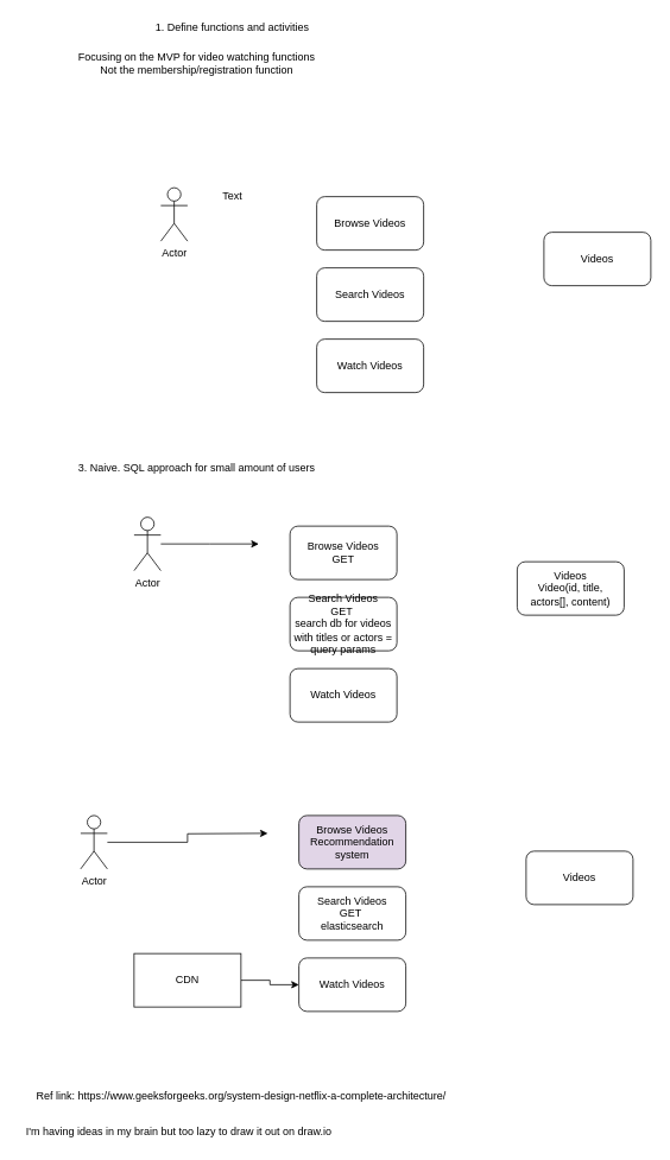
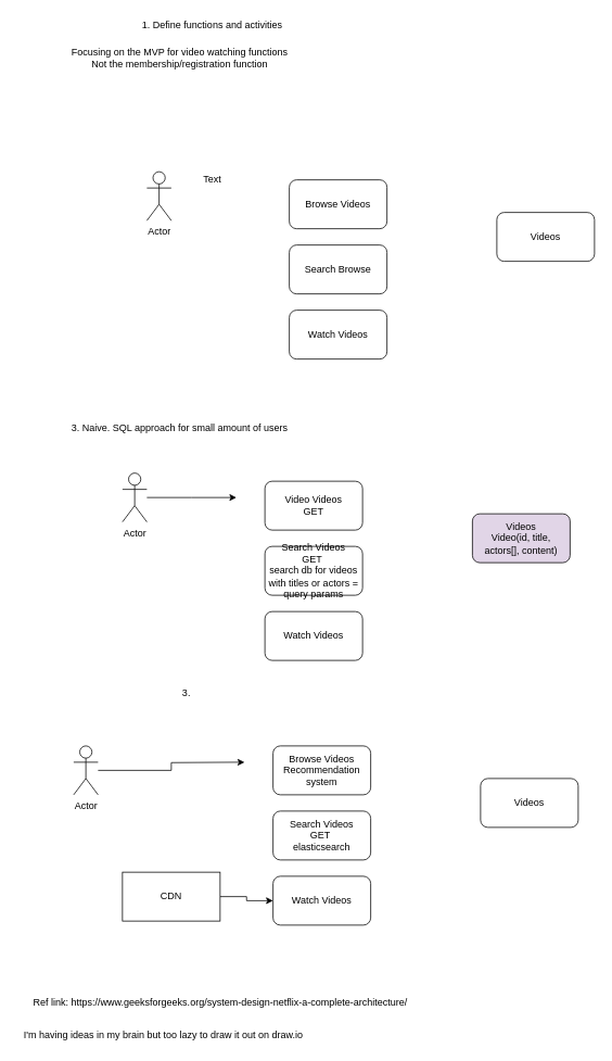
  <mxCell id="0" />
  <mxCell id="1" parent="0" />
  <mxCell id="2" value="1. Define functions and activities&lt;br&gt;" style="text;html=1;align=center;verticalAlign=middle;resizable=0;points=[];autosize=1;strokeColor=none;" vertex="1" parent="1"><mxGeometry x="165" y="20" width="190" height="20" as="geometry" /></mxCell>
  <mxCell id="3" value="Actor" style="shape=umlActor;verticalLabelPosition=bottom;verticalAlign=top;html=1;outlineConnect=0;" vertex="1" parent="1"><mxGeometry x="180" y="210" width="30" height="60" as="geometry" /></mxCell>
  <mxCell id="4" value="Text" style="text;html=1;align=center;verticalAlign=middle;resizable=0;points=[];autosize=1;strokeColor=none;" vertex="1" parent="1"><mxGeometry x="240" y="210" width="40" height="20" as="geometry" /></mxCell>
  <mxCell id="5" value="Watch Videos" style="rounded=1;whiteSpace=wrap;html=1;" vertex="1" parent="1"><mxGeometry x="355" y="380" width="120" height="60" as="geometry" /></mxCell>
  <mxCell id="6" value="Browse Videos" style="rounded=1;whiteSpace=wrap;html=1;" vertex="1" parent="1"><mxGeometry x="355" y="220" width="120" height="60" as="geometry" /></mxCell>
- <mxCell id="7" value="Search Videos" style="rounded=1;whiteSpace=wrap;html=1;" vertex="1" parent="1"><mxGeometry x="355" y="300" width="120" height="60" as="geometry" /></mxCell>
+ <mxCell id="7" value="Search Browse" style="rounded=1;whiteSpace=wrap;html=1;" vertex="1" parent="1"><mxGeometry x="355" y="300" width="120" height="60" as="geometry" /></mxCell>
  <mxCell id="8" value="Focusing on the MVP for video watching functions&lt;br&gt;Not the membership/registration function&lt;br&gt;" style="text;html=1;align=center;verticalAlign=middle;resizable=0;points=[];autosize=1;strokeColor=none;" vertex="1" parent="1"><mxGeometry x="80" y="55" width="280" height="30" as="geometry" /></mxCell>
  <mxCell id="9" value="Videos" style="rounded=1;whiteSpace=wrap;html=1;" vertex="1" parent="1"><mxGeometry x="610" y="260" width="120" height="60" as="geometry" /></mxCell>
  <mxCell id="10" value="3. Naive. SQL approach for small amount of users" style="text;html=1;align=center;verticalAlign=middle;resizable=0;points=[];autosize=1;strokeColor=none;" vertex="1" parent="1"><mxGeometry x="80" y="515" width="280" height="20" as="geometry" /></mxCell>
  <mxCell id="11" style="edgeStyle=orthogonalEdgeStyle;rounded=0;orthogonalLoop=1;jettySize=auto;html=1;" edge="1" parent="1" source="12"><mxGeometry relative="1" as="geometry"><mxPoint x="290" y="610" as="targetPoint" /></mxGeometry></mxCell>
  <mxCell id="12" value="Actor" style="shape=umlActor;verticalLabelPosition=bottom;verticalAlign=top;html=1;outlineConnect=0;" vertex="1" parent="1"><mxGeometry x="150" y="580" width="30" height="60" as="geometry" /></mxCell>
  <mxCell id="13" value="Watch Videos" style="rounded=1;whiteSpace=wrap;html=1;" vertex="1" parent="1"><mxGeometry x="325" y="750" width="120" height="60" as="geometry" /></mxCell>
- <mxCell id="14" value="Browse Videos&lt;br&gt;GET&lt;br&gt;" style="rounded=1;whiteSpace=wrap;html=1;" vertex="1" parent="1"><mxGeometry x="325" y="590" width="120" height="60" as="geometry" /></mxCell>
+ <mxCell id="14" value="Video Videos&lt;br&gt;GET&lt;br&gt;" style="rounded=1;whiteSpace=wrap;html=1;" vertex="1" parent="1"><mxGeometry x="325" y="590" width="120" height="60" as="geometry" /></mxCell>
  <mxCell id="15" value="Search Videos&lt;br&gt;GET&amp;nbsp;&lt;br&gt;search db for videos with titles or actors = query params" style="rounded=1;whiteSpace=wrap;html=1;" vertex="1" parent="1"><mxGeometry x="325" y="670" width="120" height="60" as="geometry" /></mxCell>
- <mxCell id="16" value="Videos&lt;br&gt;Video(id, title, actors[], content)" style="rounded=1;whiteSpace=wrap;html=1;" vertex="1" parent="1"><mxGeometry x="580" y="630" width="120" height="60" as="geometry" /></mxCell>
+ <mxCell id="16" value="Videos&lt;br&gt;Video(id, title, actors[], content)" style="rounded=1;whiteSpace=wrap;html=1;fillColor=#e1d5e7;" vertex="1" parent="1"><mxGeometry x="580" y="630" width="120" height="60" as="geometry" /></mxCell>
+ <mxCell id="17" value="3.&amp;nbsp;" style="text;html=1;align=center;verticalAlign=middle;resizable=0;points=[];autosize=1;strokeColor=none;" vertex="1" parent="1"><mxGeometry x="215" y="840" width="30" height="20" as="geometry" /></mxCell>
  <mxCell id="18" style="edgeStyle=orthogonalEdgeStyle;rounded=0;orthogonalLoop=1;jettySize=auto;html=1;" edge="1" parent="1" source="19"><mxGeometry relative="1" as="geometry"><mxPoint x="300" y="935" as="targetPoint" /></mxGeometry></mxCell>
  <mxCell id="19" value="Actor" style="shape=umlActor;verticalLabelPosition=bottom;verticalAlign=top;html=1;outlineConnect=0;" vertex="1" parent="1"><mxGeometry x="90" y="915" width="30" height="60" as="geometry" /></mxCell>
  <mxCell id="20" value="Watch Videos" style="rounded=1;whiteSpace=wrap;html=1;" vertex="1" parent="1"><mxGeometry x="335" y="1075" width="120" height="60" as="geometry" /></mxCell>
- <mxCell id="21" value="Browse Videos&lt;br&gt;Recommendation system" style="rounded=1;whiteSpace=wrap;html=1;fillColor=#e1d5e7;" vertex="1" parent="1"><mxGeometry x="335" y="915" width="120" height="60" as="geometry" /></mxCell>
+ <mxCell id="21" value="Browse Videos&lt;br&gt;Recommendation system" style="rounded=1;whiteSpace=wrap;html=1;" vertex="1" parent="1"><mxGeometry x="335" y="915" width="120" height="60" as="geometry" /></mxCell>
  <mxCell id="22" value="Search Videos&lt;br&gt;GET&amp;nbsp;&lt;br&gt;elasticsearch" style="rounded=1;whiteSpace=wrap;html=1;" vertex="1" parent="1"><mxGeometry x="335" y="995" width="120" height="60" as="geometry" /></mxCell>
  <mxCell id="23" value="Videos" style="rounded=1;whiteSpace=wrap;html=1;" vertex="1" parent="1"><mxGeometry x="590" y="955" width="120" height="60" as="geometry" /></mxCell>
  <mxCell id="24" style="edgeStyle=orthogonalEdgeStyle;rounded=0;orthogonalLoop=1;jettySize=auto;html=1;entryX=0;entryY=0.5;entryDx=0;entryDy=0;" edge="1" parent="1" source="25" target="20"><mxGeometry relative="1" as="geometry" /></mxCell>
  <mxCell id="25" value="CDN" style="whiteSpace=wrap;html=1;rounded=0;" vertex="1" parent="1"><mxGeometry x="150" y="1070" width="120" height="60" as="geometry" /></mxCell>
  <mxCell id="26" value="Ref link: https://www.geeksforgeeks.org/system-design-netflix-a-complete-architecture/" style="text;html=1;align=center;verticalAlign=middle;resizable=0;points=[];autosize=1;strokeColor=none;" vertex="1" parent="1"><mxGeometry x="30" y="1220" width="480" height="20" as="geometry" /></mxCell>
  <mxCell id="27" value="I'm having ideas in my brain but too lazy to draw it out on draw.io" style="text;html=1;align=center;verticalAlign=middle;resizable=0;points=[];autosize=1;strokeColor=none;" vertex="1" parent="1"><mxGeometry x="20" y="1260" width="360" height="20" as="geometry" /></mxCell>
